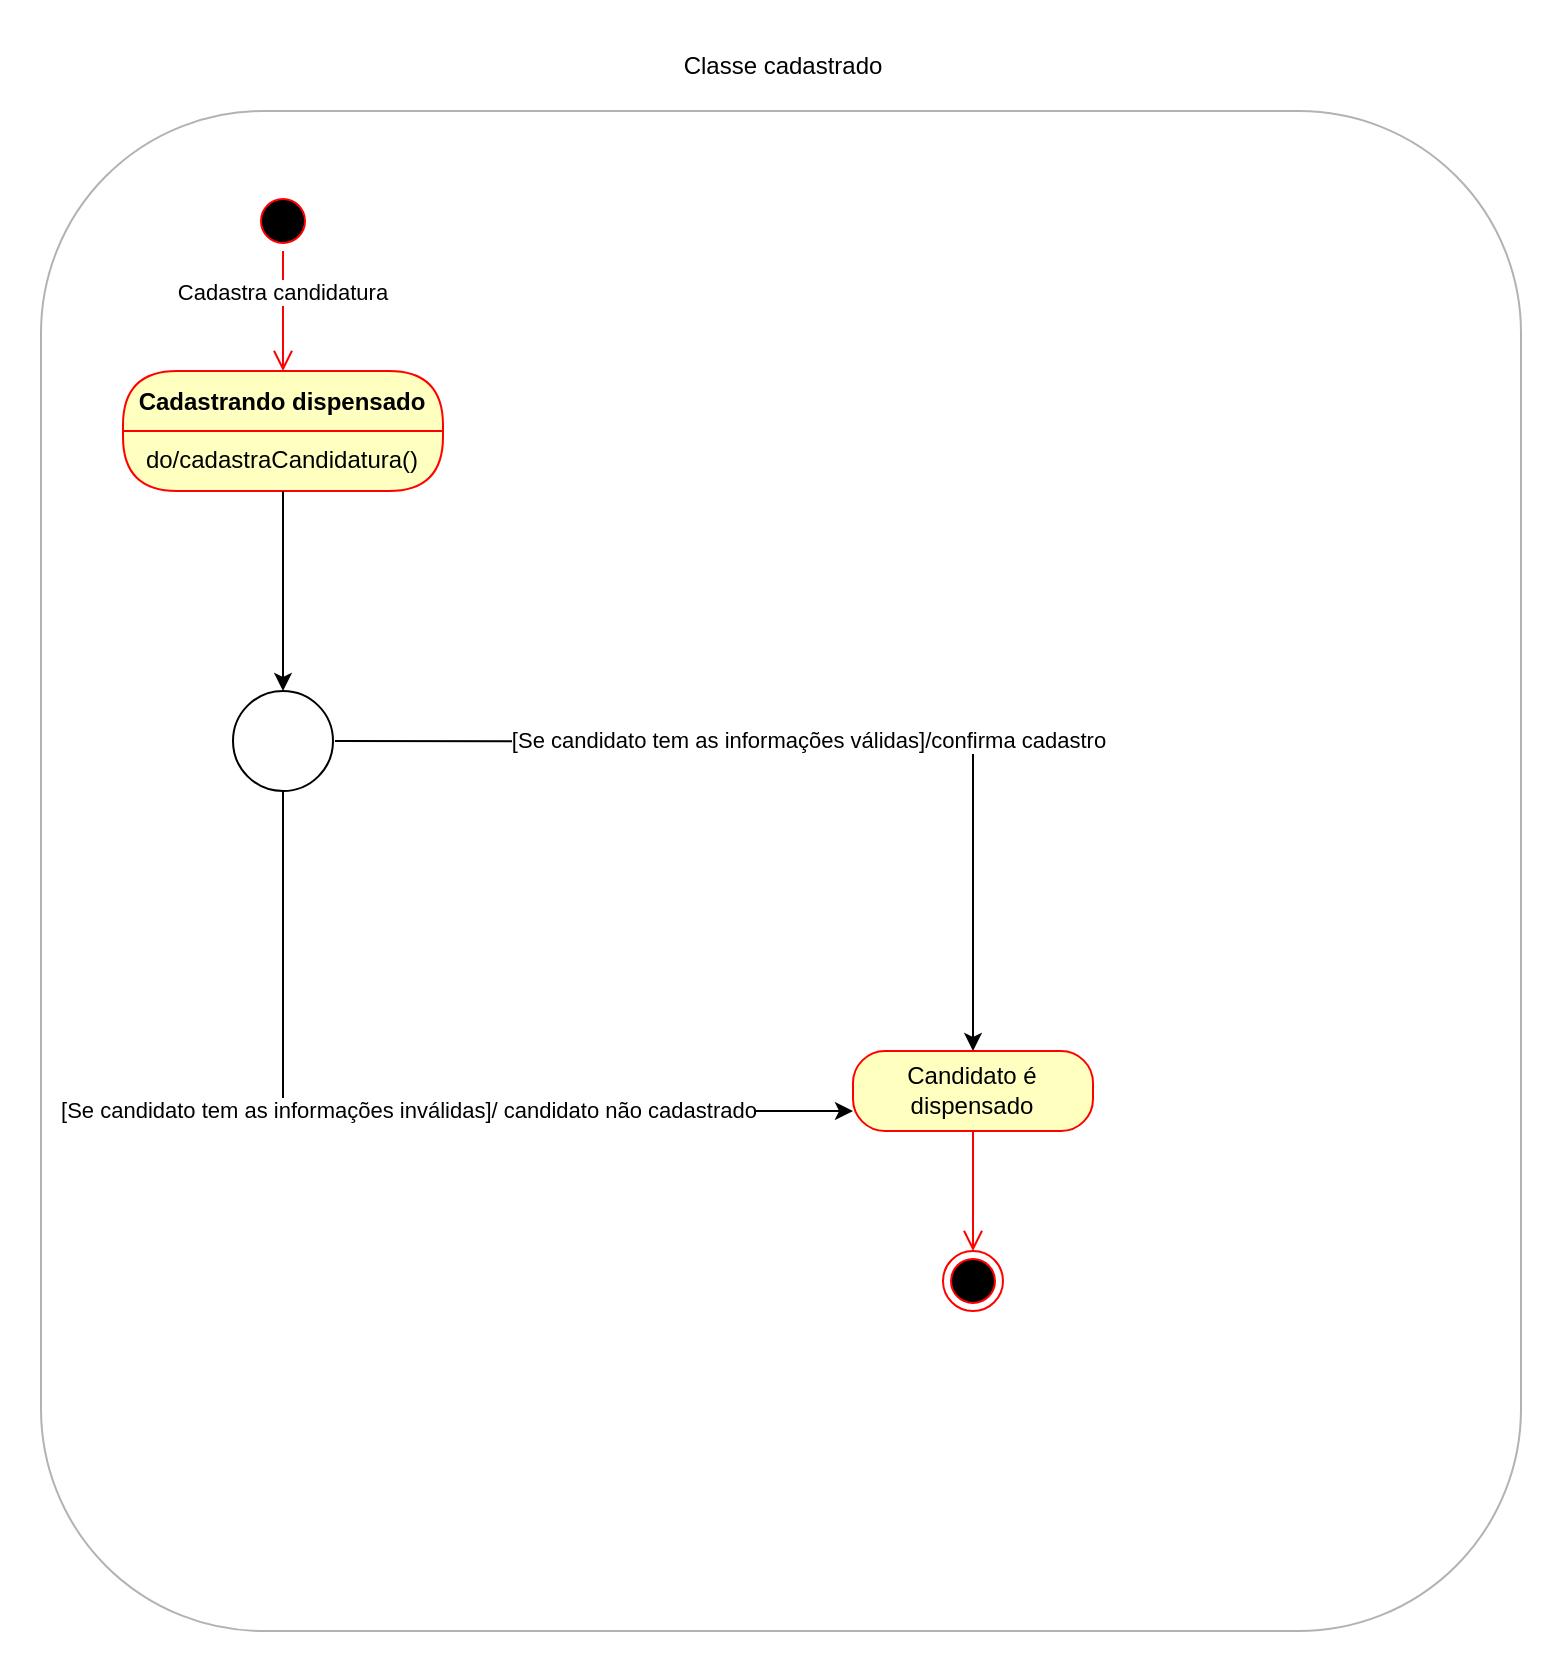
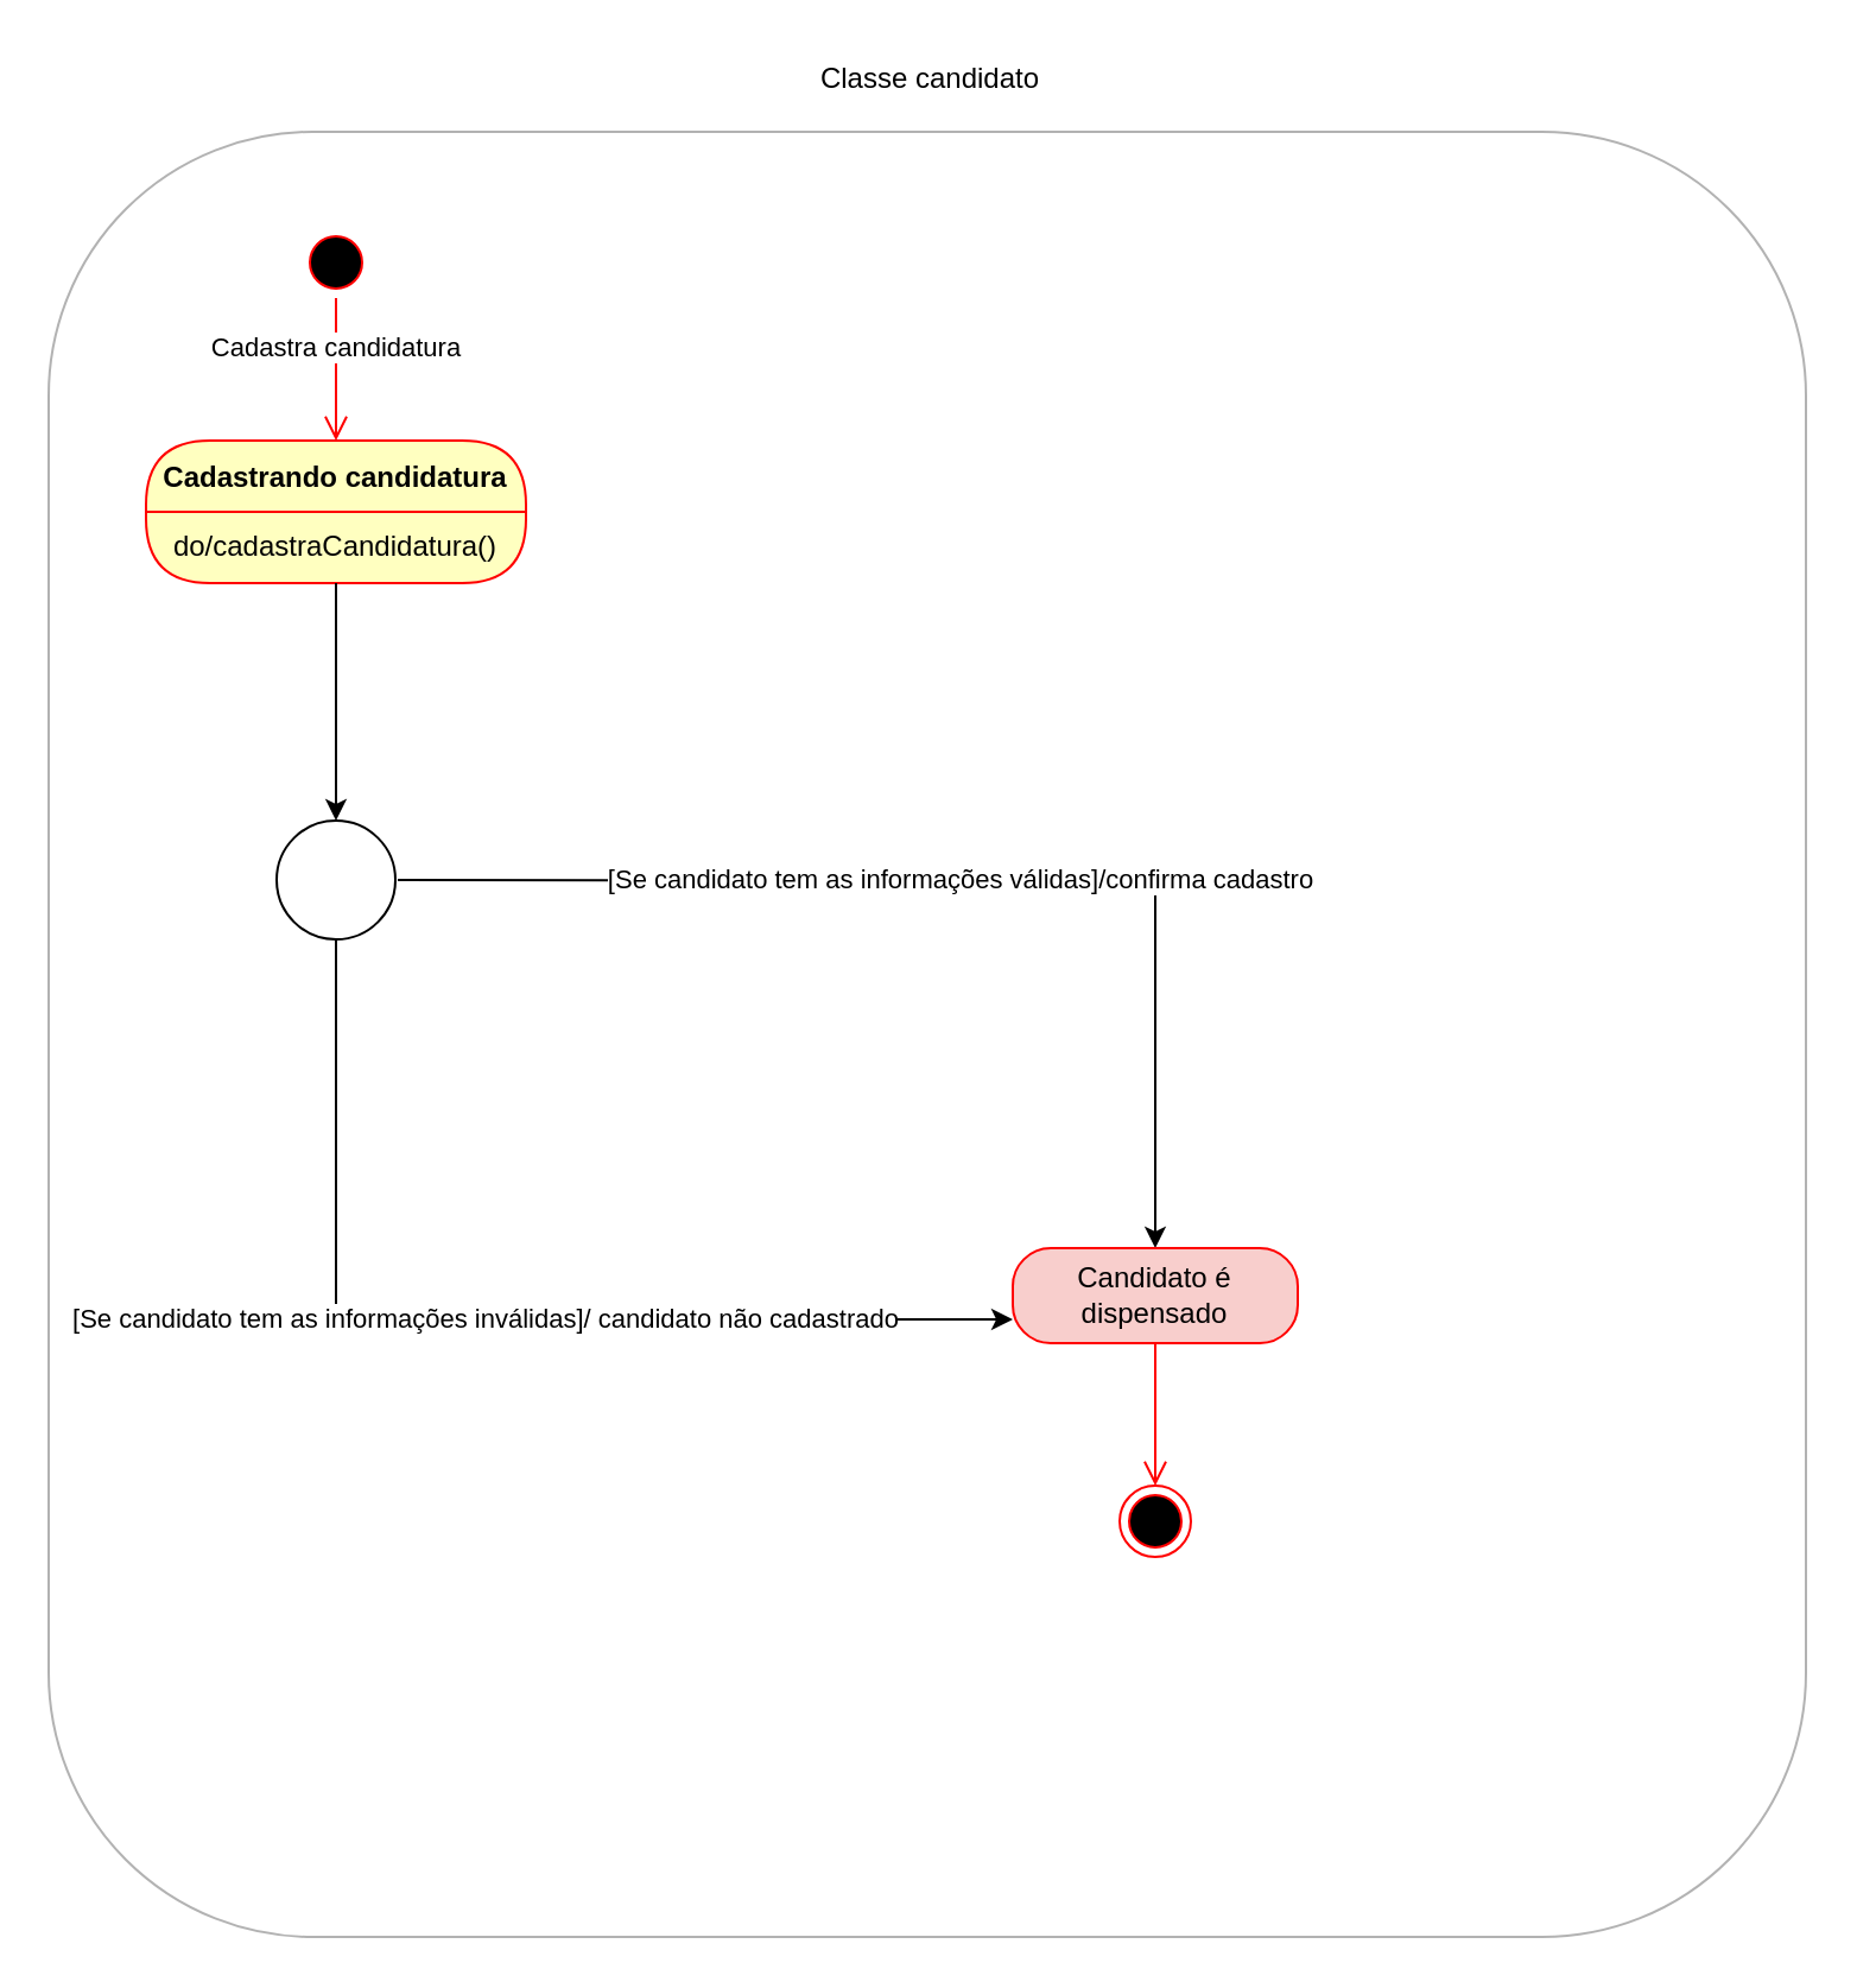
  <mxCell id="0" />
  <mxCell id="1" parent="0" />
  <mxCell id="2" value="" style="rounded=1;whiteSpace=wrap;html=1;opacity=30;" vertex="1" parent="1"><mxGeometry x="20" y="55" width="740" height="760" as="geometry" /></mxCell>
  <mxCell id="3" value="" style="ellipse;html=1;shape=startState;fillColor=#000000;strokeColor=#ff0000;" vertex="1" parent="1"><mxGeometry x="126" y="95" width="30" height="30" as="geometry" /></mxCell>
  <mxCell id="4" value="Cadastra candidatura" style="edgeStyle=orthogonalEdgeStyle;html=1;verticalAlign=bottom;endArrow=open;endSize=8;strokeColor=#ff0000;rounded=0;" edge="1" source="3" parent="1"><mxGeometry relative="1" as="geometry"><mxPoint x="141" y="185" as="targetPoint" /></mxGeometry></mxCell>
- <mxCell id="5" value="Cadastrando dispensado" style="swimlane;fontStyle=1;align=center;verticalAlign=middle;childLayout=stackLayout;horizontal=1;startSize=30;horizontalStack=0;resizeParent=0;resizeLast=1;container=0;fontColor=#000000;collapsible=0;rounded=1;arcSize=30;strokeColor=#ff0000;fillColor=#ffffc0;swimlaneFillColor=#ffffc0;dropTarget=0;" vertex="1" parent="1"><mxGeometry x="61" y="185" width="160" height="60" as="geometry" /></mxCell>
+ <mxCell id="5" value="Cadastrando candidatura" style="swimlane;fontStyle=1;align=center;verticalAlign=middle;childLayout=stackLayout;horizontal=1;startSize=30;horizontalStack=0;resizeParent=0;resizeLast=1;container=0;fontColor=#000000;collapsible=0;rounded=1;arcSize=30;strokeColor=#ff0000;fillColor=#ffffc0;swimlaneFillColor=#ffffc0;dropTarget=0;" vertex="1" parent="1"><mxGeometry x="61" y="185" width="160" height="60" as="geometry" /></mxCell>
  <mxCell id="6" value="do/cadastraCandidatura()" style="text;html=1;strokeColor=none;fillColor=none;align=center;verticalAlign=middle;spacingLeft=4;spacingRight=4;whiteSpace=wrap;overflow=hidden;rotatable=0;fontColor=#000000;" vertex="1" parent="5"><mxGeometry y="30" width="160" height="30" as="geometry" /></mxCell>
  <mxCell id="7" value="[Se candidato tem as informações válidas]/confirma cadastro" style="edgeStyle=orthogonalEdgeStyle;rounded=0;orthogonalLoop=1;jettySize=auto;html=1;entryX=0.5;entryY=0;entryDx=0;entryDy=0;" edge="1" parent="1" target="11"><mxGeometry relative="1" as="geometry"><mxPoint x="477" y="370" as="targetPoint" /><mxPoint x="167" y="370" as="sourcePoint" /><mxPoint as="offset" /></mxGeometry></mxCell>
  <mxCell id="8" value="[Se candidato tem as informações inválidas]/ candidato não cadastrado" style="edgeStyle=orthogonalEdgeStyle;rounded=0;orthogonalLoop=1;jettySize=auto;html=1;entryX=0;entryY=0.75;entryDx=0;entryDy=0;" edge="1" parent="1" source="9" target="11"><mxGeometry relative="1" as="geometry"><mxPoint x="141" y="585" as="targetPoint" /><Array as="points"><mxPoint x="141" y="555" /></Array></mxGeometry></mxCell>
  <mxCell id="9" value="" style="ellipse;whiteSpace=wrap;html=1;aspect=fixed;" vertex="1" parent="1"><mxGeometry x="116" y="345" width="50" height="50" as="geometry" /></mxCell>
  <mxCell id="10" style="edgeStyle=orthogonalEdgeStyle;rounded=0;orthogonalLoop=1;jettySize=auto;html=1;" edge="1" parent="1" source="6" target="9"><mxGeometry relative="1" as="geometry"><mxPoint x="141" y="315" as="targetPoint" /></mxGeometry></mxCell>
- <mxCell id="11" value="Candidato é dispensado" style="rounded=1;whiteSpace=wrap;html=1;arcSize=40;fontColor=#000000;fillColor=#ffffc0;strokeColor=#ff0000;" vertex="1" parent="1"><mxGeometry x="426" y="525" width="120" height="40" as="geometry" /></mxCell>
+ <mxCell id="11" value="Candidato é dispensado" style="rounded=1;whiteSpace=wrap;html=1;arcSize=40;fontColor=#000000;fillColor=#f8cecc;strokeColor=#ff0000;" vertex="1" parent="1"><mxGeometry x="426" y="525" width="120" height="40" as="geometry" /></mxCell>
  <mxCell id="12" value="" style="edgeStyle=orthogonalEdgeStyle;html=1;verticalAlign=bottom;endArrow=open;endSize=8;strokeColor=#ff0000;rounded=0;" edge="1" source="11" parent="1"><mxGeometry relative="1" as="geometry"><mxPoint x="486" y="625" as="targetPoint" /></mxGeometry></mxCell>
  <mxCell id="13" value="" style="ellipse;html=1;shape=endState;fillColor=#000000;strokeColor=#ff0000;" vertex="1" parent="1"><mxGeometry x="471" y="625" width="30" height="30" as="geometry" /></mxCell>
- <mxCell id="14" value="Classe cadastrado&lt;div&gt;&lt;br&gt;&lt;/div&gt;" style="text;html=1;align=center;verticalAlign=middle;resizable=0;points=[];autosize=1;strokeColor=none;fillColor=none;" vertex="1" parent="1"><mxGeometry x="331" y="20" width="120" height="40" as="geometry" /></mxCell>
+ <mxCell id="14" value="Classe candidato&lt;div&gt;&lt;br&gt;&lt;/div&gt;" style="text;html=1;align=center;verticalAlign=middle;resizable=0;points=[];autosize=1;strokeColor=none;fillColor=none;" vertex="1" parent="1"><mxGeometry x="331" y="20" width="120" height="40" as="geometry" /></mxCell>
